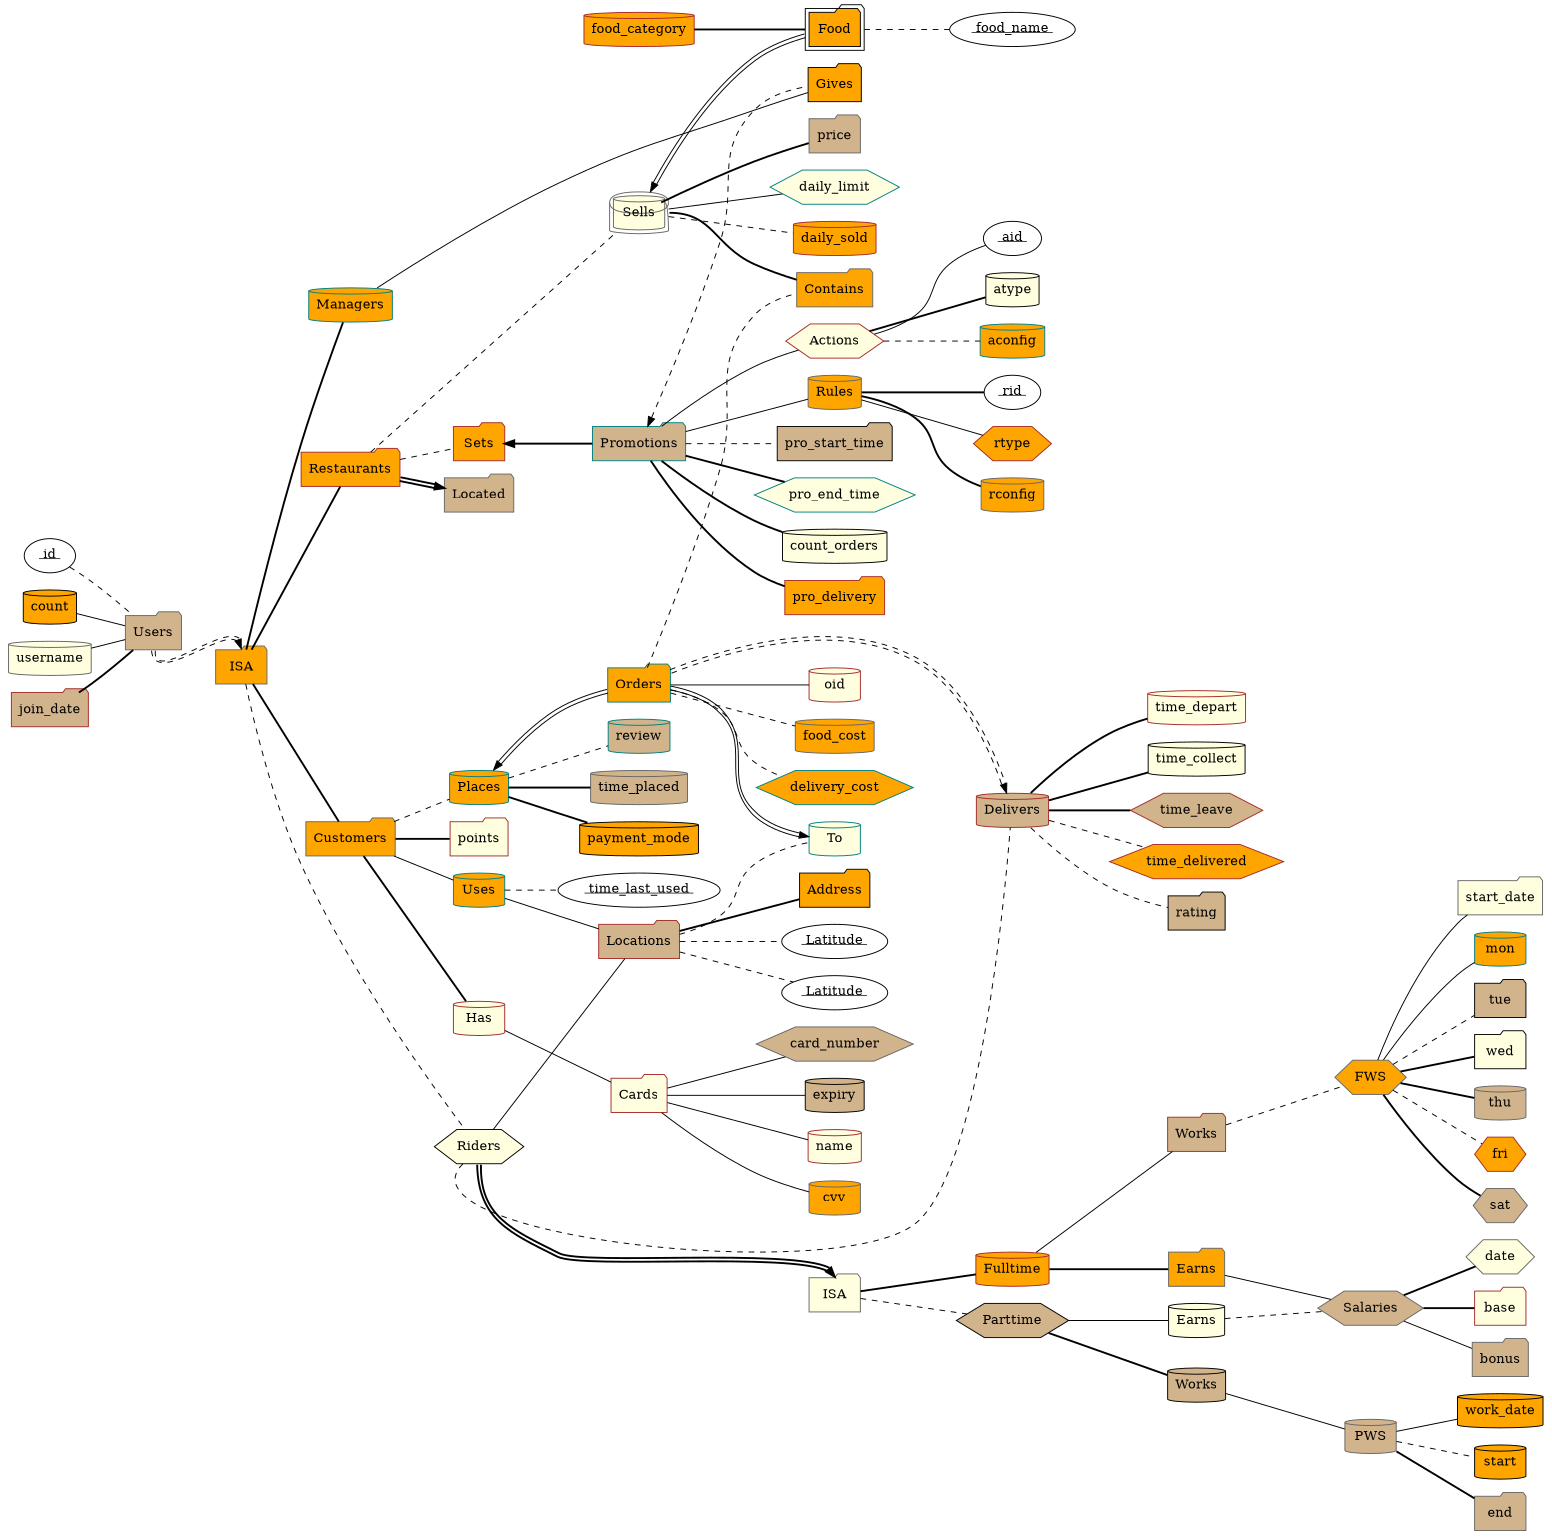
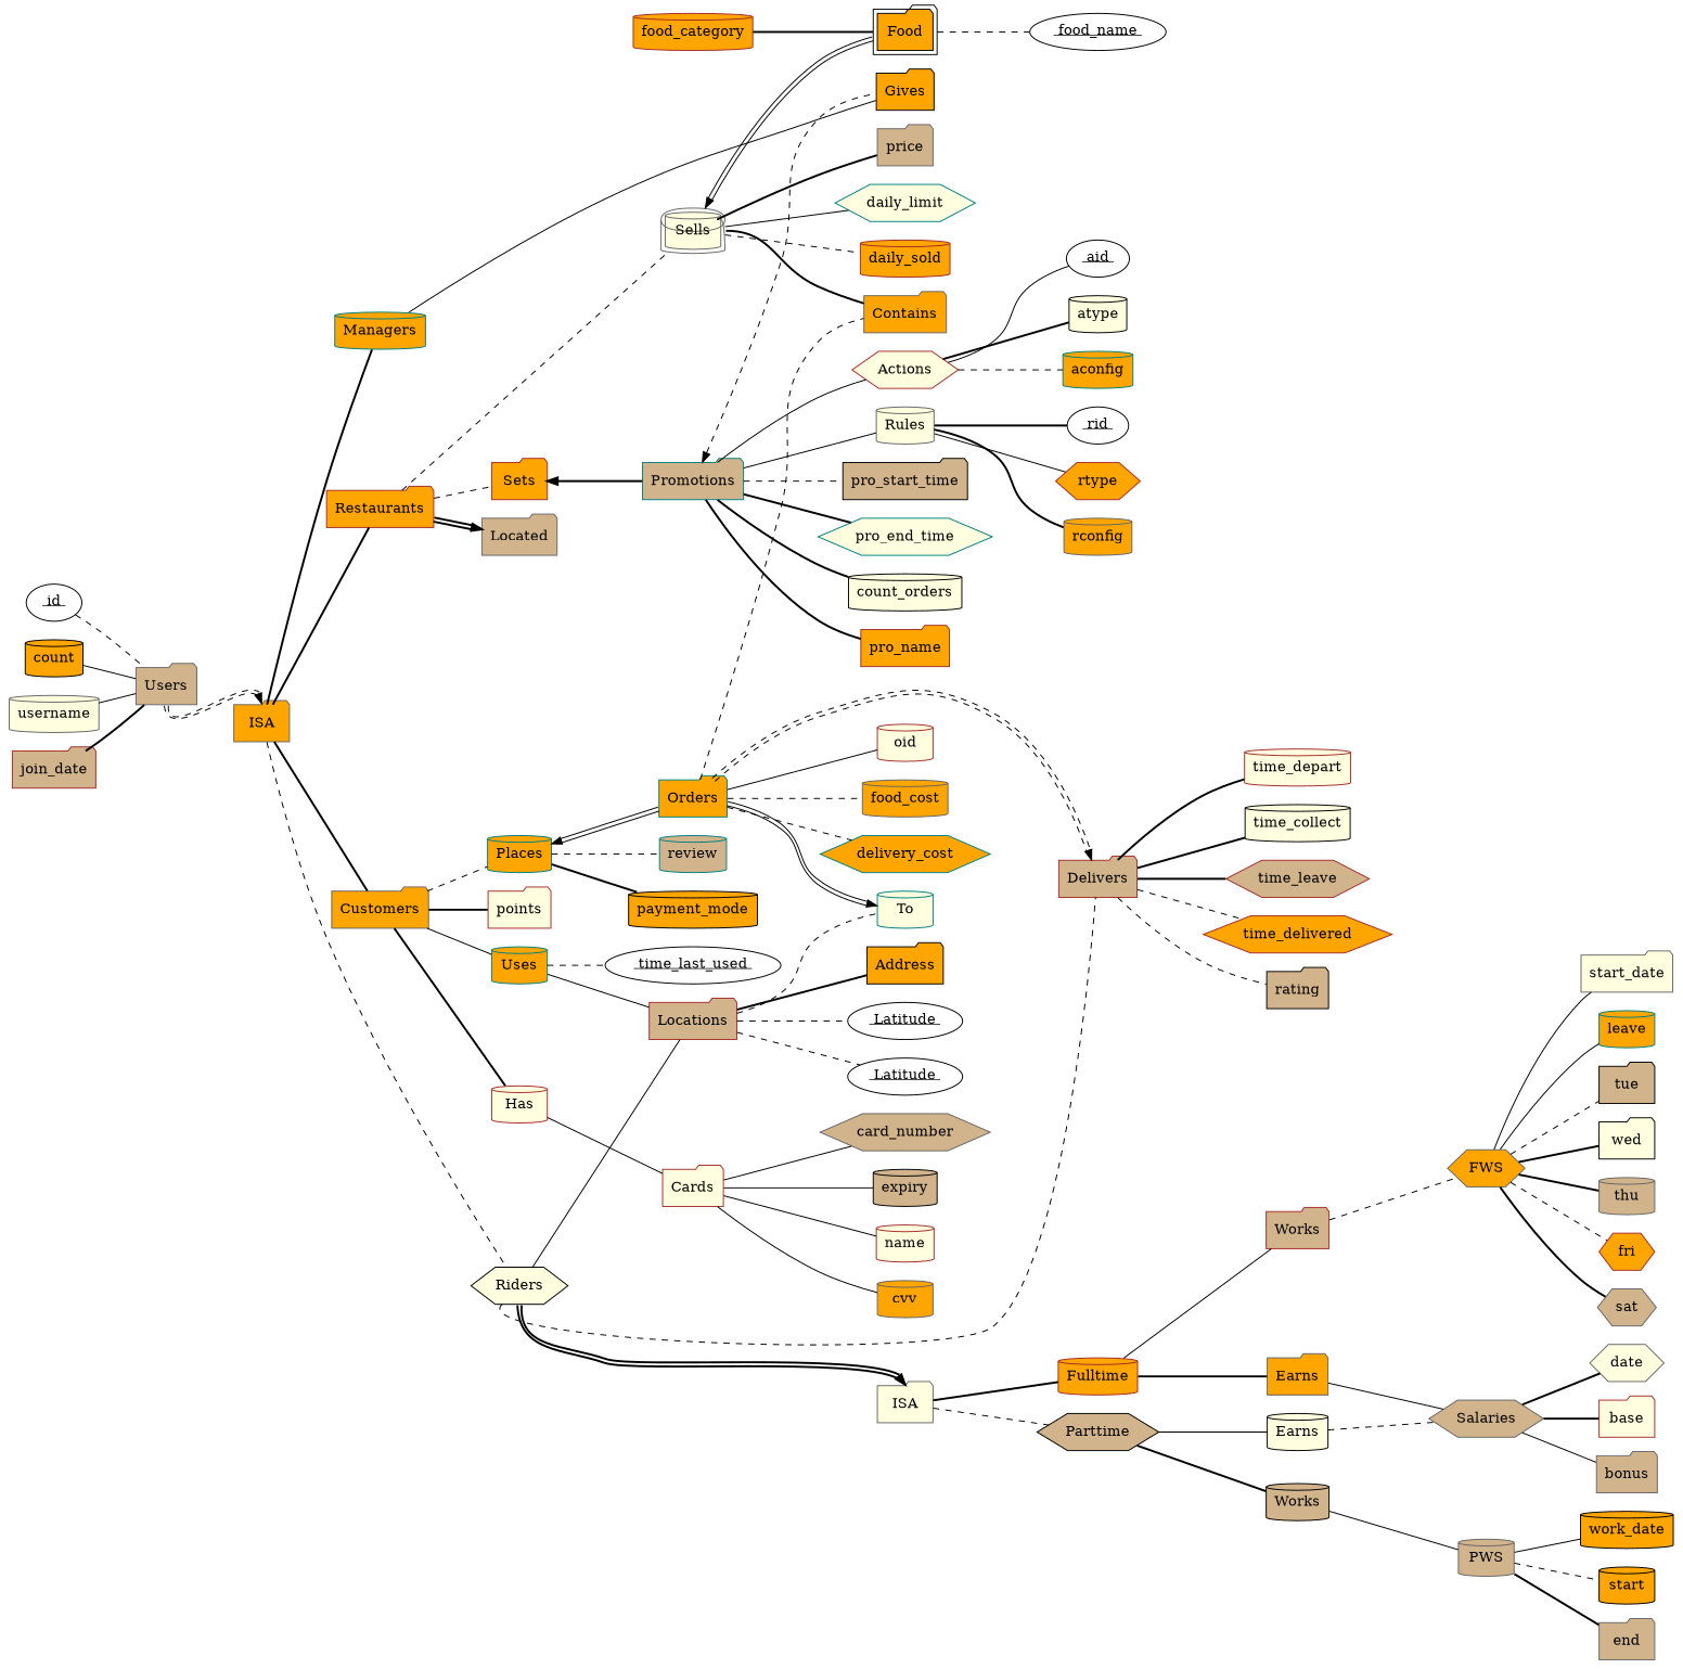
  digraph {
    rankdir=LR
    node [color=gray40 fillcolor=orange shape=cylinder style=filled]
    edge [style=bold arrowhead=none]
    Promotions [color=teal fillcolor=tan shape=folder]
    food_category [color=brown]
    Sells [fillcolor=lightyellow peripheries=2]
    price [fillcolor=tan shape=folder]
    Food [color=black peripheries=2 shape=folder]
    review [color=teal fillcolor=tan]
    Orders [color=teal shape=folder]
-   Delivers [color=brown fillcolor=tan]
+   Delivers [color=brown fillcolor=tan shape=folder]
    Fulltime [color=brown]
    Address [color=black shape=folder]
    n11 [fillcolor=lightyellow label=ISA shape=folder]
    Gives [color=black shape=folder]
    Actions [color=brown fillcolor=lightyellow shape=hexagon]
-   Rules
+   Rules [fillcolor=lightyellow]
    pro_start_time [color=black fillcolor=tan shape=folder]
    pro_end_time [color=teal fillcolor=lightyellow shape=hexagon]
    count_orders [color=black fillcolor=lightyellow]
-   pro_name [color=brown shape=folder label=pro_delivery]
+   pro_name [color=brown shape=folder]
    daily_limit [color=teal fillcolor=lightyellow shape=hexagon]
    daily_sold [color=brown]
    Contains [shape=folder]
    n22 [label=<<u> food_name </u>> color="" fillcolor="" shape="" style=""]
    Places [color=teal]
    To [color=teal fillcolor=lightyellow]
    oid [color=brown fillcolor=lightyellow]
    food_cost
    delivery_cost [color=teal shape=hexagon]
    time_depart [color=brown fillcolor=lightyellow]
    time_collect [color=black fillcolor=lightyellow]
    time_leave [color=brown fillcolor=tan shape=hexagon]
    time_delivered [color=brown shape=hexagon]
    rating [color=black fillcolor=tan shape=folder]
    Works [color=brown fillcolor=tan shape=folder]
    Earns [shape=folder]
    Parttime [color=black fillcolor=tan shape=hexagon]
    ISA [rank=min shape=folder]
    Managers [color=teal]
    Restaurants [color=brown shape=folder]
    Customers [shape=folder]
    Riders [color=black fillcolor=lightyellow shape=hexagon]
    Sets [color=brown shape=folder]
    Located [fillcolor=tan shape=folder]
    points [color=brown fillcolor=lightyellow shape=folder]
    Uses [color=teal]
    Has [color=brown fillcolor=lightyellow]
    Locations [color=brown fillcolor=tan shape=folder]
    Users [fillcolor=tan rank=sink shape=folder]
    n48 [label=<<u> id </u>> color="" fillcolor="" shape="" style=""]
    n49 [color=black label=count]
    username [fillcolor=lightyellow]
    join_date [color=brown fillcolor=tan shape=folder]
    n52 [label=<<u> time_last_used </u>> color="" fillcolor="" shape="" style=""]
-   time_placed [fillcolor=tan]
    payment_mode [color=black]
    Cards [color=brown fillcolor=lightyellow shape=folder]
    n56 [label=<<u> aid </u>> color="" fillcolor="" shape="" style=""]
    atype [color=black fillcolor=lightyellow]
    aconfig [color=teal]
    n59 [label=<<u> rid </u>> color="" fillcolor="" shape="" style=""]
    rtype [color=brown shape=hexagon]
    rconfig
    n62 [label=<<u> Latitude </u>> color="" fillcolor="" shape="" style=""]
    n63 [label=<<u> Latitude </u>> color="" fillcolor="" shape="" style=""]
    FWS [shape=hexagon]
    Salaries [fillcolor=tan shape=hexagon]
    card_number [fillcolor=tan shape=hexagon]
    expiry [color=black fillcolor=tan]
    name [color=brown fillcolor=lightyellow]
    cvv
    n70 [color=black fillcolor=tan label=Works]
    n71 [color=black fillcolor=lightyellow label=Earns]
    start_date [fillcolor=lightyellow shape=folder]
-   mon [color=teal]
+   mon [color=teal label=leave]
    tue [color=black fillcolor=tan shape=folder]
    wed [color=black fillcolor=lightyellow shape=folder]
    thu [fillcolor=tan]
    fri [color=brown shape=hexagon]
    sat [fillcolor=tan shape=hexagon]
    PWS [fillcolor=tan]
    work_date [color=black]
    start [color=black]
    end [fillcolor=tan shape=folder]
    date [fillcolor=lightyellow shape=hexagon]
    base [color=brown fillcolor=lightyellow shape=folder]
    bonus [fillcolor=tan shape=folder]
    subgraph sub_1 {
      rank=same
      Promotions
      food_category
      Sells
    }
    subgraph sub_2 {
      rank=same
      price
      Food
    }
    subgraph sub_3 {
      rank=same
      review
      Orders
    }
    subgraph sub_4 {
      rank=same
      Delivers
      Fulltime
    }
    subgraph sub_5 {
      rank=same
      Address
      n11
    }
    Promotions -> Gives [dir=back style=dashed arrowhead=""]
    Promotions -> Actions [arrowtail=none dir=back style=solid arrowhead=""]
    Promotions -> Rules [arrowtail=none dir=back style=solid arrowhead=""]
    Promotions -> pro_start_time [style=dashed]
    Promotions -> pro_end_time
    Promotions -> count_orders
    Promotions -> pro_name
    Sells -> price
    Sells -> daily_limit [style=solid]
    Sells -> daily_sold [style=dashed]
    Sells -> Contains [tailport=e]
    Food -> food_category
    Food -> Sells [color="black:invis:black" style=solid arrowhead=""]
    Food -> n22 [style=dashed]
    Orders -> Delivers [color="black:invis:black" style=dashed arrowhead=""]
    Orders -> Contains [style=dashed]
    Orders -> Places [color="black:invis:black" style=solid arrowhead=""]
    Orders -> To [color="black:invis:black" style=solid arrowhead=""]
    Orders -> oid [style=solid]
    Orders -> food_cost [style=dashed]
    Orders -> delivery_cost [style=dashed]
    Delivers -> time_depart
    Delivers -> time_collect
    Delivers -> time_leave
    Delivers -> time_delivered [style=dashed]
    Delivers -> rating [style=dashed]
    Fulltime -> Works [style=solid]
    Fulltime -> Earns
    n11 -> Fulltime
    n11 -> Parttime [style=dashed]
    Actions -> n56 [style=solid]
    Actions -> atype
    Actions -> aconfig [style=dashed]
    Rules -> n59
    Rules -> rtype [style=solid]
    Rules -> rconfig
    Places -> review [style=dashed]
-   Places -> time_placed
    Places -> payment_mode
    Works -> FWS [style=dashed]
    Earns -> Salaries [style=solid]
    Parttime -> n70
    Parttime -> n71 [style=solid]
    ISA -> Managers
    ISA -> Restaurants
    ISA -> Customers
    ISA -> Riders [style=dashed]
    Managers -> Gives [style=solid]
    Restaurants -> Sells [style=dashed]
    Restaurants -> Sets [style=dashed]
    Restaurants -> Located [color="black:invis:black" arrowhead=""]
    Customers -> Places [style=dashed]
    Customers -> points
    Customers -> Uses [style=solid]
    Customers -> Has
    Riders -> Delivers [style=dashed tailport=sw]
    Riders -> n11 [color="black:invis:black" headport=n tailport=s arrowhead=""]
    Riders -> Locations [style=solid]
    Sets -> Promotions [dir=back arrowhead=""]
    Uses -> Locations [style=solid]
    Uses -> n52 [style=dashed]
    Has -> Cards [style=solid]
    Locations -> Address
    Locations -> To [style=dashed]
    Locations -> n62 [style=dashed]
    Locations -> n63 [style=dashed]
    Users -> ISA [color="black:invis:black" headport=n style=dashed tailport=s arrowhead=""]
    n48 -> Users [arrowtail=none dir=back style=dashed arrowhead=""]
    n49 -> Users [arrowtail=none dir=back style=solid arrowhead=""]
    username -> Users [arrowtail=none dir=back style=solid arrowhead=""]
    join_date -> Users [arrowtail=none dir=back arrowhead=""]
    Cards -> card_number [style=solid]
    Cards -> expiry [style=solid]
    Cards -> name [style=solid]
    Cards -> cvv [style=solid]
    FWS -> start_date [style=solid]
    FWS -> mon [style=solid]
    FWS -> tue [style=dashed]
    FWS -> wed
    FWS -> thu
    FWS -> fri [style=dashed]
    FWS -> sat
    Salaries -> date
    Salaries -> base
    Salaries -> bonus [style=solid]
    n70 -> PWS [style=solid]
    n71 -> Salaries [style=dashed]
    PWS -> work_date [style=solid]
    PWS -> start [style=dashed]
    PWS -> end
  }
